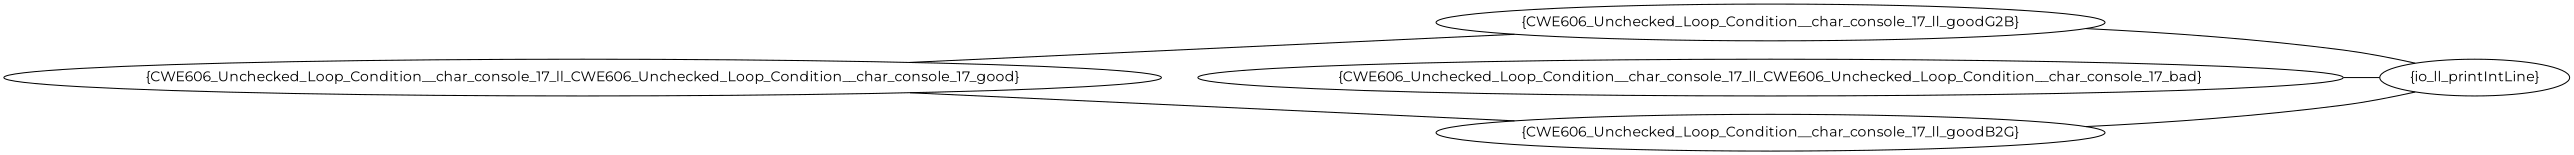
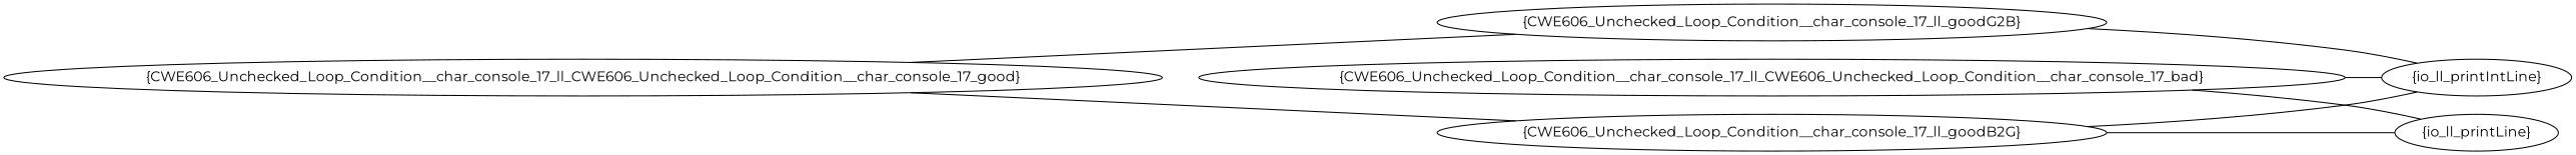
  graph {
    rankdir=LR
    fontname=Montserrat
    node [fontname=Montserrat]
    edge [fontname=Montserrat]
    n1 [label="{CWE606_Unchecked_Loop_Condition__char_console_17_ll_CWE606_Unchecked_Loop_Condition__char_console_17_bad}"]
+   n2 [label="{io_ll_printLine}"]
    n3 [label="{io_ll_printIntLine}"]
    n4 [label="{CWE606_Unchecked_Loop_Condition__char_console_17_ll_CWE606_Unchecked_Loop_Condition__char_console_17_good}"]
    n5 [label="{CWE606_Unchecked_Loop_Condition__char_console_17_ll_goodB2G}"]
    n6 [label="{CWE606_Unchecked_Loop_Condition__char_console_17_ll_goodG2B}"]
+   n1 -- n2
    n1 -- n3
    n4 -- n5
    n4 -- n6
+   n5 -- n2
    n5 -- n3
    n6 -- n3
  }
